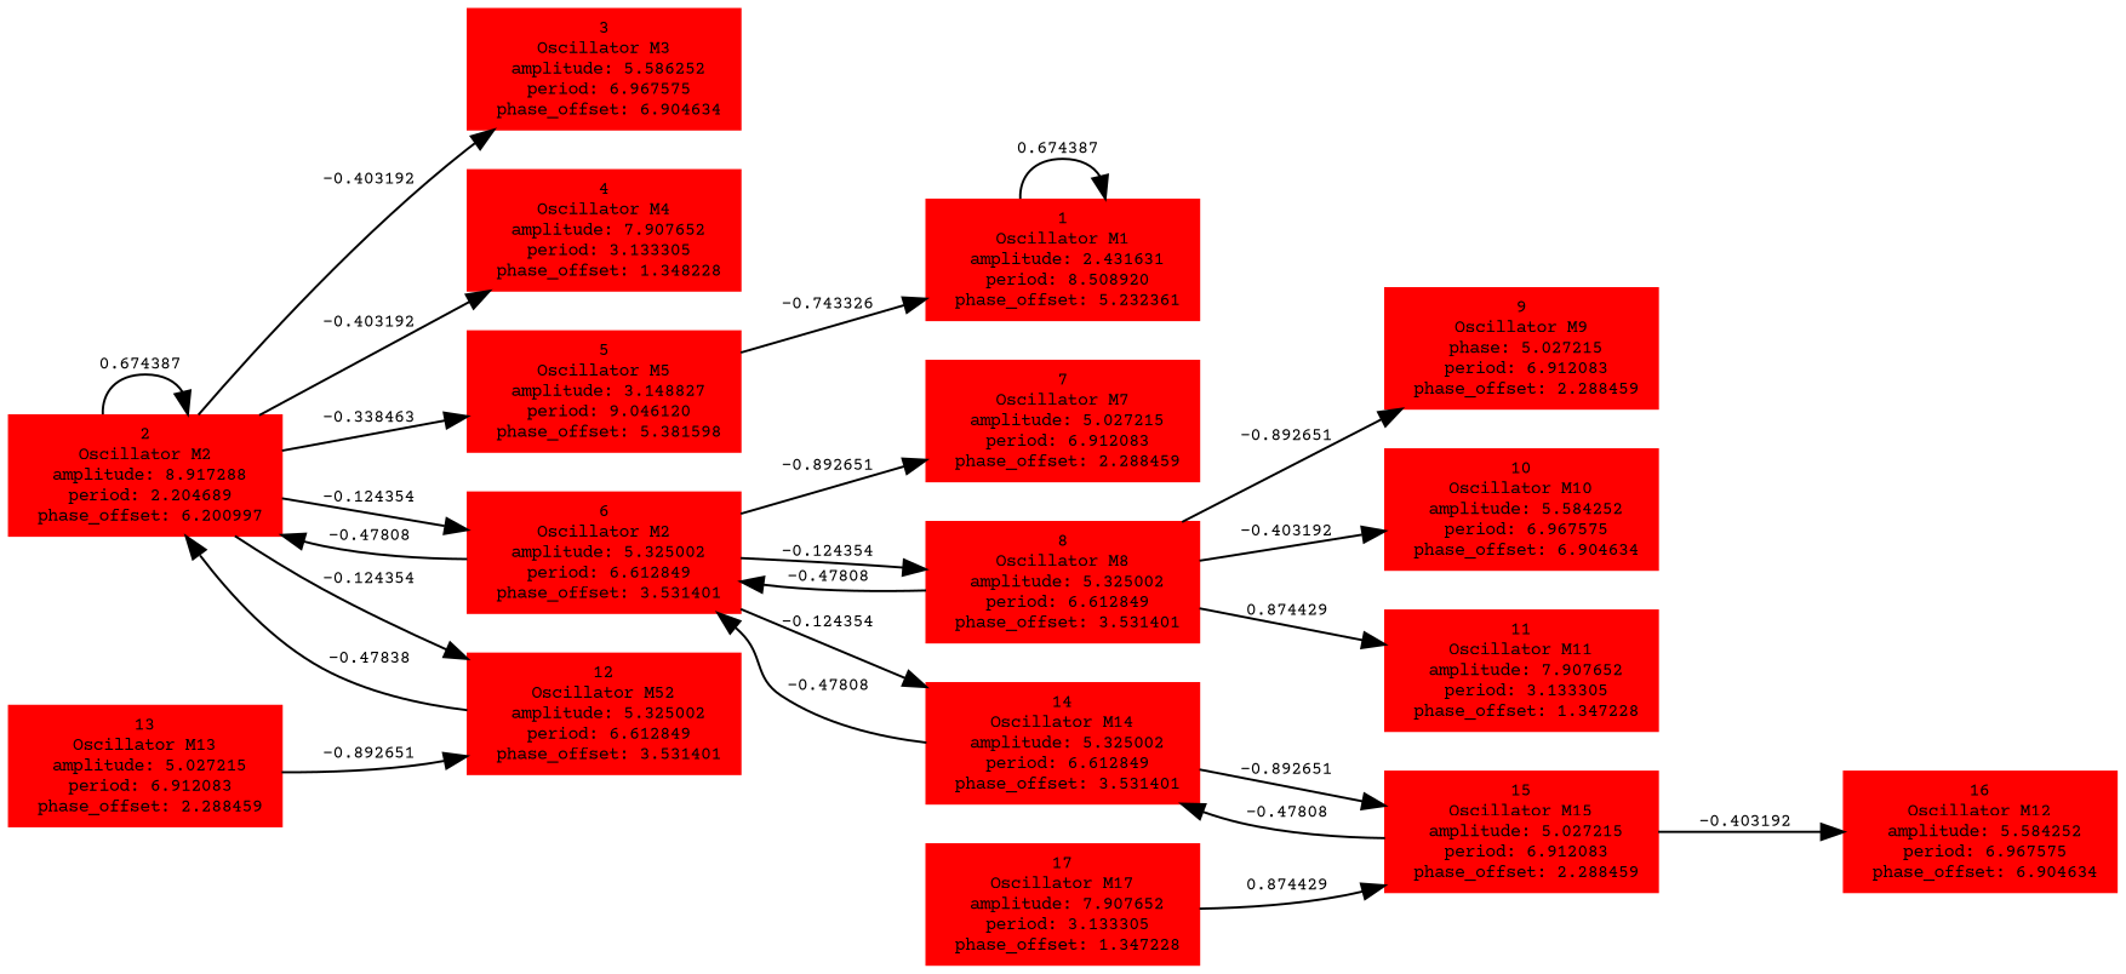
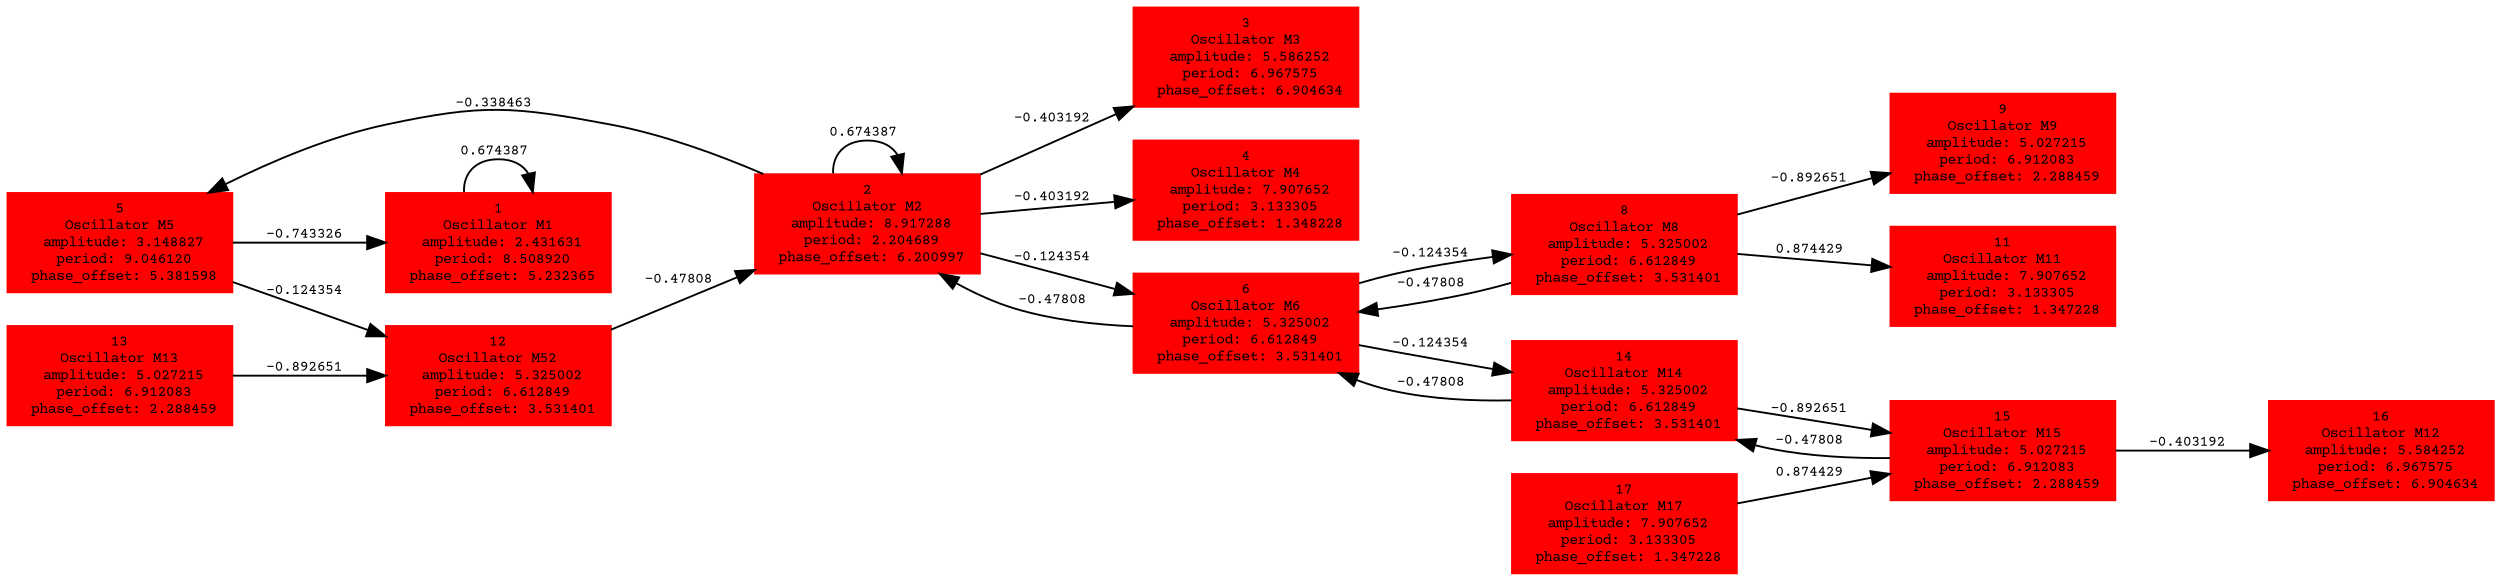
  digraph {
    fontname="Courier Prime"
    forcelabels=true
    rankdir=LR
    node [color=red fontname="Courier Prime" fontsize=8 shape=box style=filled]
    edge [fontname="Courier Prime" fontsize=8]
-   n1 [label=<1<BR />Oscillator M1<BR /> amplitude: 2.431631<BR /> period: 8.508920<BR /> phase_offset: 5.232361>]
+   n1 [label=<1<BR />Oscillator M1<BR /> amplitude: 2.431631<BR /> period: 8.508920<BR /> phase_offset: 5.232365>]
    n2 [label=<2<BR />Oscillator M2<BR /> amplitude: 8.917288<BR /> period: 2.204689<BR /> phase_offset: 6.200997>]
    n3 [label=<3<BR />Oscillator M3<BR /> amplitude: 5.586252<BR /> period: 6.967575<BR /> phase_offset: 6.904634>]
    n4 [label=<4<BR />Oscillator M4<BR /> amplitude: 7.907652<BR /> period: 3.133305<BR /> phase_offset: 1.348228>]
    n5 [label=<5<BR />Oscillator M5<BR /> amplitude: 3.148827<BR /> period: 9.046120<BR /> phase_offset: 5.381598>]
-   n6 [label=<6<BR />Oscillator M2<BR /> amplitude: 5.325002<BR /> period: 6.612849<BR /> phase_offset: 3.531401>]
+   n6 [label=<6<BR />Oscillator M6<BR /> amplitude: 5.325002<BR /> period: 6.612849<BR /> phase_offset: 3.531401>]
    n7 [label=<12<BR />Oscillator M52<BR /> amplitude: 5.325002<BR /> period: 6.612849<BR /> phase_offset: 3.531401>]
-   n8 [label=<7<BR />Oscillator M7<BR /> amplitude: 5.027215<BR /> period: 6.912083<BR /> phase_offset: 2.288459>]
    n9 [label=<8<BR />Oscillator M8<BR /> amplitude: 5.325002<BR /> period: 6.612849<BR /> phase_offset: 3.531401>]
    n10 [label=<14<BR />Oscillator M14<BR /> amplitude: 5.325002<BR /> period: 6.612849<BR /> phase_offset: 3.531401>]
-   n11 [label=<9<BR />Oscillator M9<BR /> phase: 5.027215<BR /> period: 6.912083<BR /> phase_offset: 2.288459>]
-   n12 [label=<10<BR />Oscillator M10<BR /> amplitude: 5.584252<BR /> period: 6.967575<BR /> phase_offset: 6.904634>]
+   n11 [label=<9<BR />Oscillator M9<BR /> amplitude: 5.027215<BR /> period: 6.912083<BR /> phase_offset: 2.288459>]
    n13 [label=<11<BR />Oscillator M11<BR /> amplitude: 7.907652<BR /> period: 3.133305<BR /> phase_offset: 1.347228>]
    n14 [label=<15<BR />Oscillator M15<BR /> amplitude: 5.027215<BR /> period: 6.912083<BR /> phase_offset: 2.288459>]
    n15 [label=<13<BR />Oscillator M13<BR /> amplitude: 5.027215<BR /> period: 6.912083<BR /> phase_offset: 2.288459>]
    n16 [label=<16<BR />Oscillator M12<BR /> amplitude: 5.584252<BR /> period: 6.967575<BR /> phase_offset: 6.904634>]
    n17 [label=<17<BR />Oscillator M17<BR /> amplitude: 7.907652<BR /> period: 3.133305<BR /> phase_offset: 1.347228>]
    n1 -> n1 [label="0.674387 "]
    n2 -> n2 [label="0.674387 "]
    n2 -> n3 [label="-0.403192 "]
    n2 -> n4 [label="-0.403192 "]
    n2 -> n5 [label="-0.338463 "]
    n2 -> n6 [label="-0.124354 "]
-   n2 -> n7 [label="-0.124354 "]
+   n5 -> n7 [label="-0.124354 "]
    n5 -> n1 [label="-0.743326 "]
    n6 -> n2 [label="-0.47808 "]
-   n6 -> n8 [label="-0.892651 "]
    n6 -> n9 [label="-0.124354 "]
    n6 -> n10 [label="-0.124354 "]
-   n7 -> n2 [label="-0.47838 "]
+   n7 -> n2 [label="-0.47808 "]
    n9 -> n6 [label="-0.47808 "]
    n9 -> n11 [label="-0.892651 "]
-   n9 -> n12 [label="-0.403192 "]
    n9 -> n13 [label="0.874429 "]
    n10 -> n6 [label="-0.47808 "]
    n10 -> n14 [label="-0.892651 "]
    n14 -> n10 [label="-0.47808 "]
    n14 -> n16 [label="-0.403192 "]
    n15 -> n7 [label="-0.892651 "]
    n17 -> n14 [label="0.874429 "]
  }
